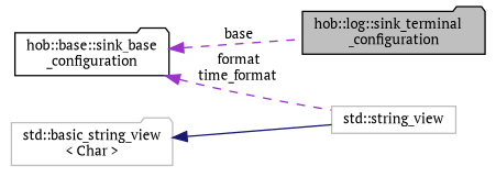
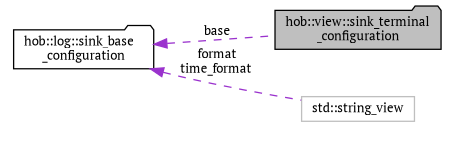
  digraph {
    fontname="PT Serif"
    rankdir=LR
    node [color=black fillcolor=white fontname="PT Serif" fontsize=10 shape=folder style=filled]
    edge [color=darkorchid3 dir=back fontname="PT Serif" fontsize=10 labelfontname=Helvetica labelfontsize=10 style=dashed]
-   n1 [fillcolor=grey75 fontcolor=black height=0.2 label="hob::log::sink_terminal\l_configuration" width=0.4]
-   n2 [height=0.2 label="hob::base::sink_base\l_configuration" width=0.4]
+   n1 [fillcolor=grey75 fontcolor=black height=0.2 label="hob::view::sink_terminal\l_configuration" width=0.4]
+   n2 [height=0.2 label="hob::log::sink_base\l_configuration" width=0.4]
    n3 [color=grey75 height=0.2 label="std::string_view" shape=box width=0.4]
-   n4 [color=grey75 height=0.2 label="std::basic_string_view\l\< Char \>" width=0.4]
    n2 -> n1 [label=" base"]
    n2 -> n3 [label=" format\ntime_format"]
-   n4 -> n3 [color=midnightblue style=solid]
  }
